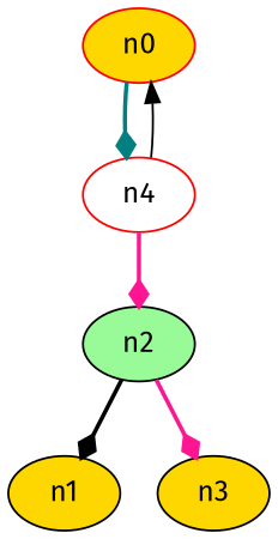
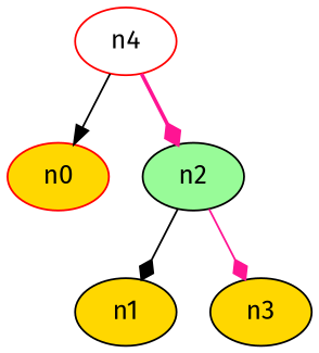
  digraph {
    fontname="Fira Sans"
    node [color=black fillcolor=gold fontname="Fira Sans" style=filled]
    edge [arrowhead=diamond color=black fontname="Fira Sans" style=solid]
    n1 [color=red label=n0]
    n2 [color=red fillcolor=white label=n4]
    n3 [fillcolor=palegreen label=n2]
    n4 [label=n1]
    n5 [label=n3]
-   n1 -> n2 [color=teal style=bold]
    n2 -> n1 [arrowhead=normal]
    n2 -> n3 [color=deeppink style=bold]
-   n3 -> n4 [style=bold]
-   n3 -> n5 [color=deeppink style=bold]
+   n3 -> n4
+   n3 -> n5 [color=deeppink]
  }
